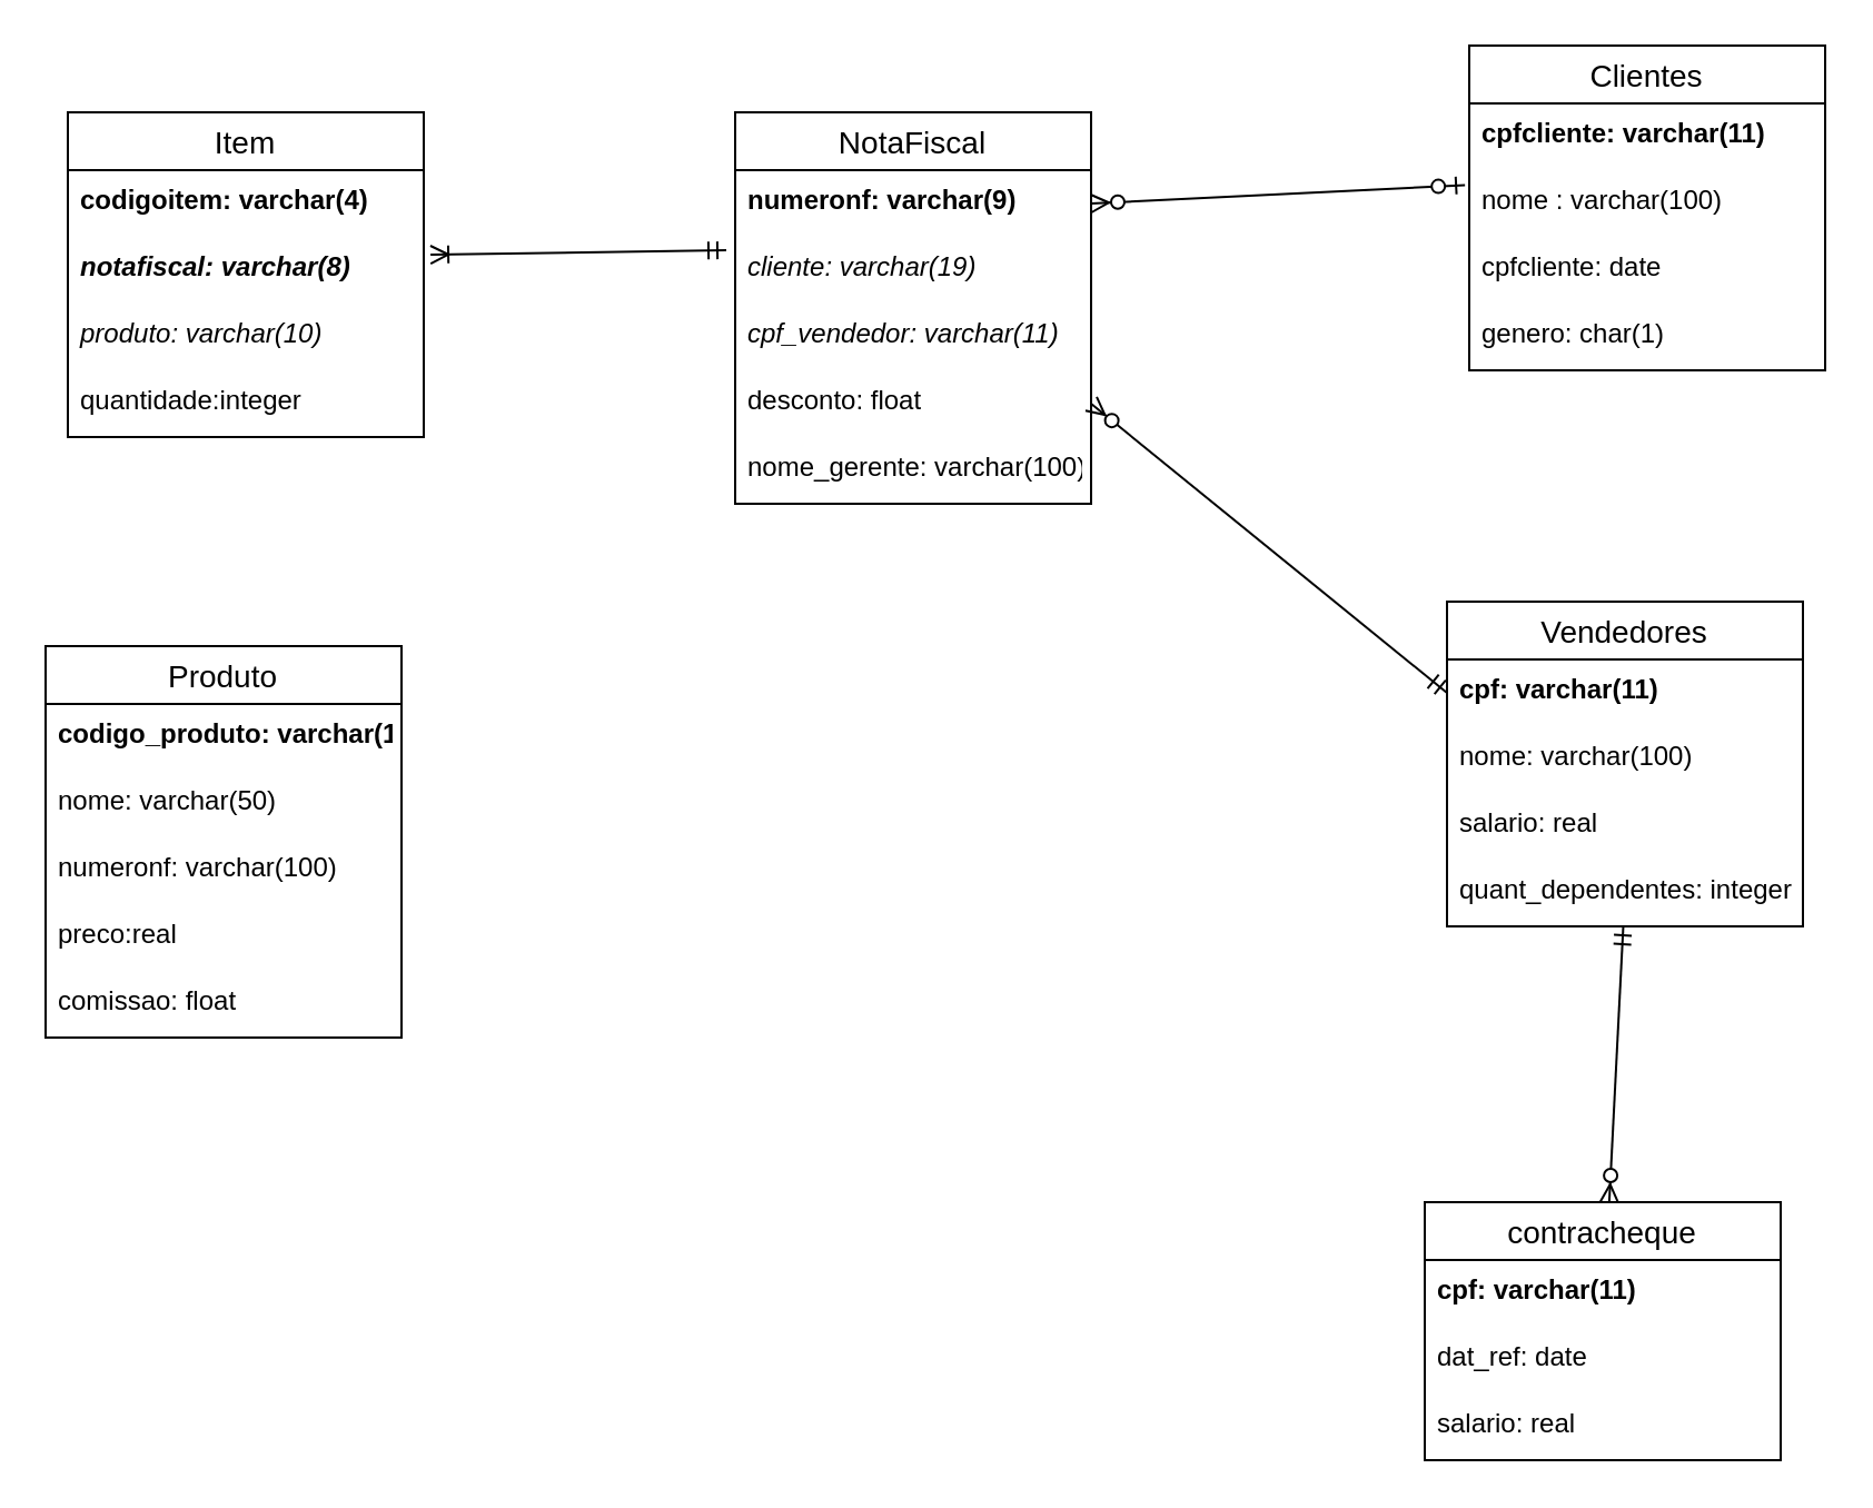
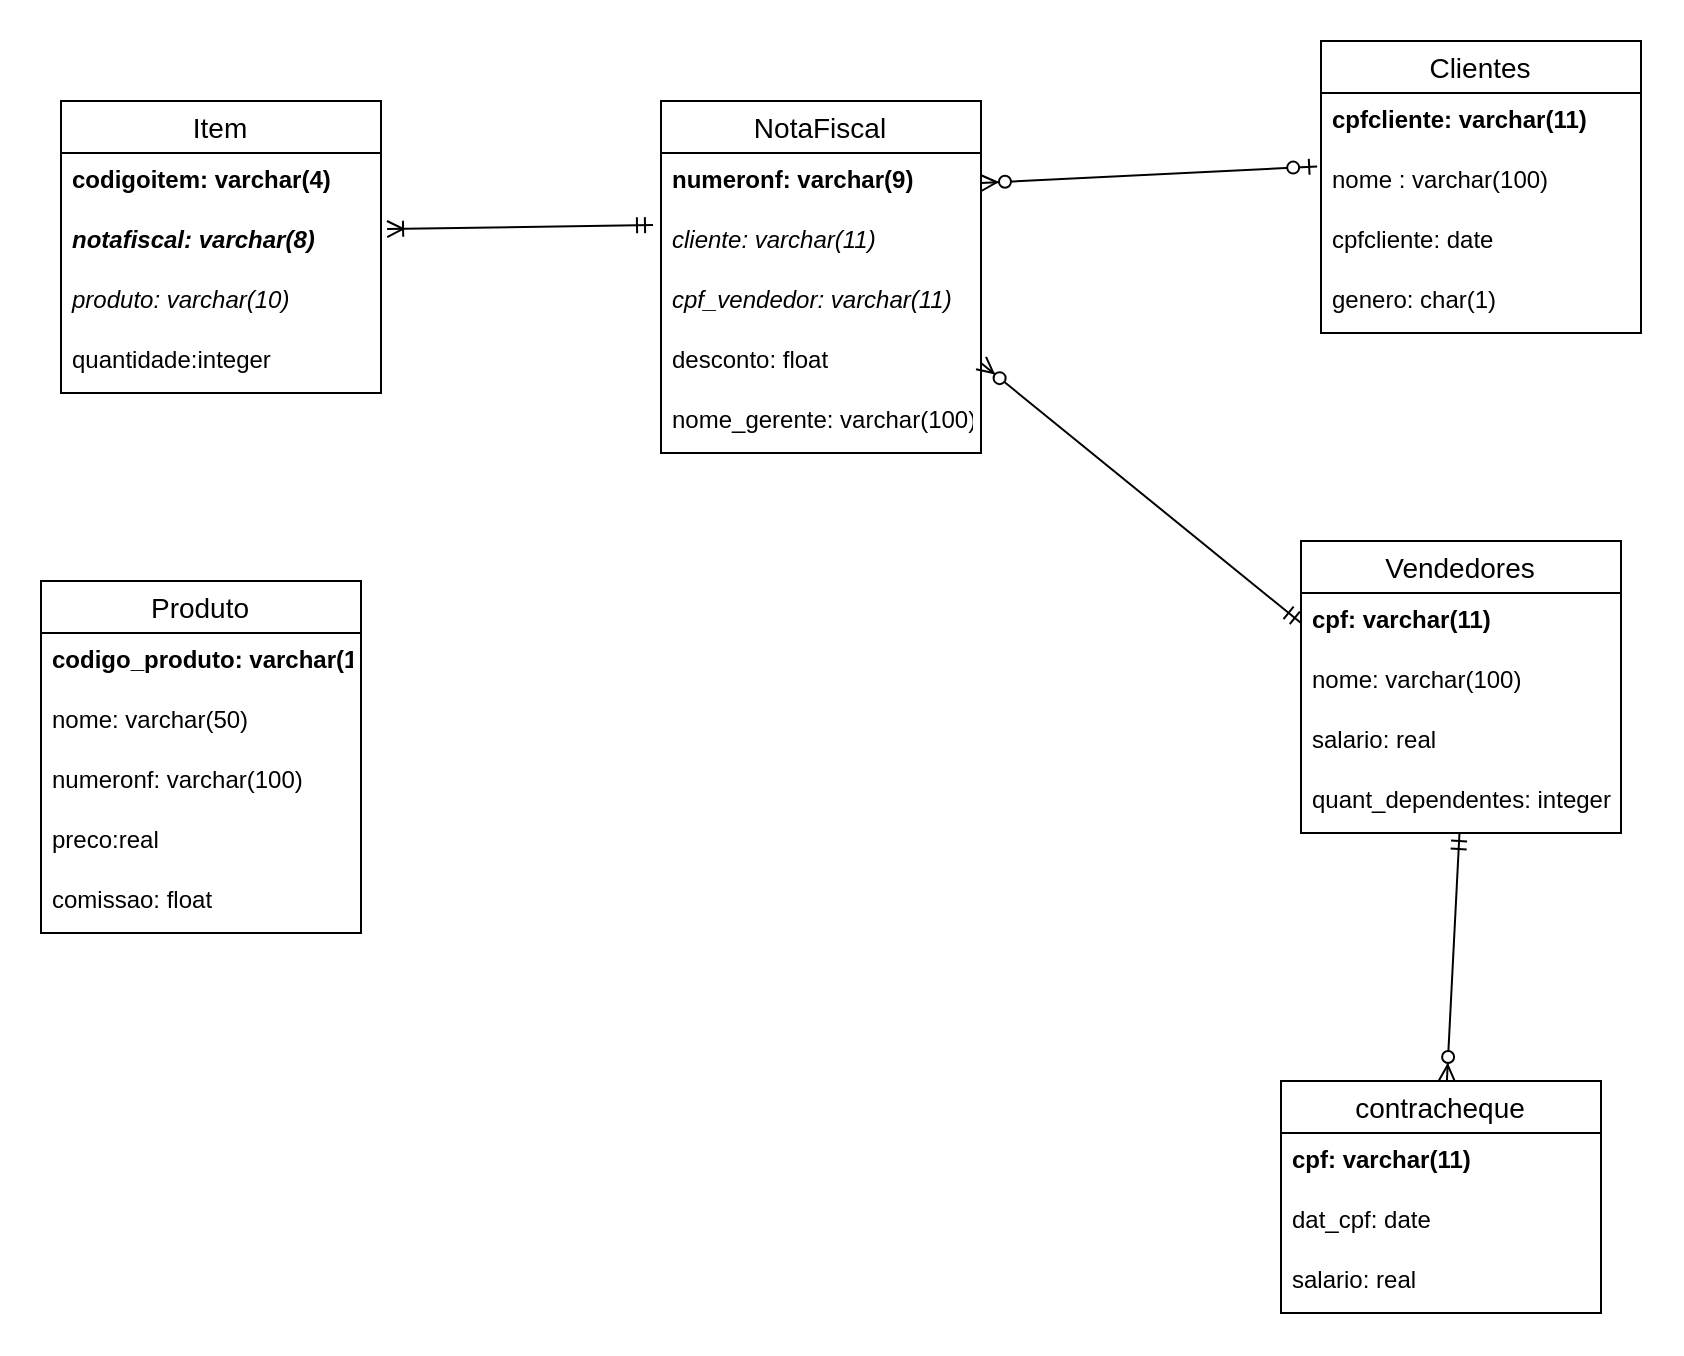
  <mxCell id="0" />
  <mxCell id="1" parent="0" />
  <mxCell id="2" value="Clientes" style="swimlane;fontStyle=0;childLayout=stackLayout;horizontal=1;startSize=26;horizontalStack=0;resizeParent=1;resizeParentMax=0;resizeLast=0;collapsible=1;marginBottom=0;align=center;fontSize=14;" parent="1" vertex="1"><mxGeometry x="660" y="20" width="160" height="146" as="geometry" /></mxCell>
  <mxCell id="3" value="cpfcliente: varchar(11)" style="text;strokeColor=none;fillColor=none;spacingLeft=4;spacingRight=4;overflow=hidden;rotatable=0;points=[[0,0.5],[1,0.5]];portConstraint=eastwest;fontSize=12;fontStyle=1" parent="2" vertex="1"><mxGeometry y="26" width="160" height="30" as="geometry" /></mxCell>
  <mxCell id="4" value="nome : varchar(100)" style="text;strokeColor=none;fillColor=none;spacingLeft=4;spacingRight=4;overflow=hidden;rotatable=0;points=[[0,0.5],[1,0.5]];portConstraint=eastwest;fontSize=12;" parent="2" vertex="1"><mxGeometry y="56" width="160" height="30" as="geometry" /></mxCell>
  <mxCell id="5" value="cpfcliente: date" style="text;strokeColor=none;fillColor=none;spacingLeft=4;spacingRight=4;overflow=hidden;rotatable=0;points=[[0,0.5],[1,0.5]];portConstraint=eastwest;fontSize=12;" parent="2" vertex="1"><mxGeometry y="86" width="160" height="30" as="geometry" /></mxCell>
  <mxCell id="6" value="genero: char(1)" style="text;strokeColor=none;fillColor=none;spacingLeft=4;spacingRight=4;overflow=hidden;rotatable=0;points=[[0,0.5],[1,0.5]];portConstraint=eastwest;fontSize=12;" parent="2" vertex="1"><mxGeometry y="116" width="160" height="30" as="geometry" /></mxCell>
  <mxCell id="7" value="NotaFiscal" style="swimlane;fontStyle=0;childLayout=stackLayout;horizontal=1;startSize=26;horizontalStack=0;resizeParent=1;resizeParentMax=0;resizeLast=0;collapsible=1;marginBottom=0;align=center;fontSize=14;" parent="1" vertex="1"><mxGeometry x="330" y="50" width="160" height="176" as="geometry" /></mxCell>
  <mxCell id="8" value="numeronf: varchar(9)" style="text;strokeColor=none;fillColor=none;spacingLeft=4;spacingRight=4;overflow=hidden;rotatable=0;points=[[0,0.5],[1,0.5]];portConstraint=eastwest;fontSize=12;fontStyle=1" parent="7" vertex="1"><mxGeometry y="26" width="160" height="30" as="geometry" /></mxCell>
- <mxCell id="9" value="cliente: varchar(19)" style="text;strokeColor=none;fillColor=none;spacingLeft=4;spacingRight=4;overflow=hidden;rotatable=0;points=[[0,0.5],[1,0.5]];portConstraint=eastwest;fontSize=12;fontStyle=2" parent="7" vertex="1"><mxGeometry y="56" width="160" height="30" as="geometry" /></mxCell>
+ <mxCell id="9" value="cliente: varchar(11)" style="text;strokeColor=none;fillColor=none;spacingLeft=4;spacingRight=4;overflow=hidden;rotatable=0;points=[[0,0.5],[1,0.5]];portConstraint=eastwest;fontSize=12;fontStyle=2" parent="7" vertex="1"><mxGeometry y="56" width="160" height="30" as="geometry" /></mxCell>
  <mxCell id="10" value="cpf_vendedor: varchar(11)" style="text;strokeColor=none;fillColor=none;spacingLeft=4;spacingRight=4;overflow=hidden;rotatable=0;points=[[0,0.5],[1,0.5]];portConstraint=eastwest;fontSize=12;fontStyle=2" parent="7" vertex="1"><mxGeometry y="86" width="160" height="30" as="geometry" /></mxCell>
  <mxCell id="11" value="desconto: float" style="text;strokeColor=none;fillColor=none;spacingLeft=4;spacingRight=4;overflow=hidden;rotatable=0;points=[[0,0.5],[1,0.5]];portConstraint=eastwest;fontSize=12;" vertex="1" parent="7"><mxGeometry y="116" width="160" height="30" as="geometry" /></mxCell>
  <mxCell id="12" value="nome_gerente: varchar(100)" style="text;strokeColor=none;fillColor=none;spacingLeft=4;spacingRight=4;overflow=hidden;rotatable=0;points=[[0,0.5],[1,0.5]];portConstraint=eastwest;fontSize=12;" vertex="1" parent="7"><mxGeometry y="146" width="160" height="30" as="geometry" /></mxCell>
  <mxCell id="13" value="Item" style="swimlane;fontStyle=0;childLayout=stackLayout;horizontal=1;startSize=26;horizontalStack=0;resizeParent=1;resizeParentMax=0;resizeLast=0;collapsible=1;marginBottom=0;align=center;fontSize=14;" parent="1" vertex="1"><mxGeometry x="30" y="50" width="160" height="146" as="geometry" /></mxCell>
  <mxCell id="14" value="codigoitem: varchar(4)" style="text;strokeColor=none;fillColor=none;spacingLeft=4;spacingRight=4;overflow=hidden;rotatable=0;points=[[0,0.5],[1,0.5]];portConstraint=eastwest;fontSize=12;fontStyle=1" parent="13" vertex="1"><mxGeometry y="26" width="160" height="30" as="geometry" /></mxCell>
  <mxCell id="15" value="notafiscal: varchar(8)" style="text;strokeColor=none;fillColor=none;spacingLeft=4;spacingRight=4;overflow=hidden;rotatable=0;points=[[0,0.5],[1,0.5]];portConstraint=eastwest;fontSize=12;fontStyle=3" parent="13" vertex="1"><mxGeometry y="56" width="160" height="30" as="geometry" /></mxCell>
  <mxCell id="16" value="produto: varchar(10)" style="text;strokeColor=none;fillColor=none;spacingLeft=4;spacingRight=4;overflow=hidden;rotatable=0;points=[[0,0.5],[1,0.5]];portConstraint=eastwest;fontSize=12;fontStyle=2" parent="13" vertex="1"><mxGeometry y="86" width="160" height="30" as="geometry" /></mxCell>
  <mxCell id="17" value="quantidade:integer" style="text;strokeColor=none;fillColor=none;spacingLeft=4;spacingRight=4;overflow=hidden;rotatable=0;points=[[0,0.5],[1,0.5]];portConstraint=eastwest;fontSize=12;" parent="13" vertex="1"><mxGeometry y="116" width="160" height="30" as="geometry" /></mxCell>
  <mxCell id="18" value="contracheque" style="swimlane;fontStyle=0;childLayout=stackLayout;horizontal=1;startSize=26;horizontalStack=0;resizeParent=1;resizeParentMax=0;resizeLast=0;collapsible=1;marginBottom=0;align=center;fontSize=14;" parent="1" vertex="1"><mxGeometry x="640" y="540" width="160" height="116" as="geometry" /></mxCell>
  <mxCell id="19" value="cpf: varchar(11)" style="text;strokeColor=none;fillColor=none;spacingLeft=4;spacingRight=4;overflow=hidden;rotatable=0;points=[[0,0.5],[1,0.5]];portConstraint=eastwest;fontSize=12;fontStyle=1" parent="18" vertex="1"><mxGeometry y="26" width="160" height="30" as="geometry" /></mxCell>
- <mxCell id="20" value="dat_ref: date" style="text;strokeColor=none;fillColor=none;spacingLeft=4;spacingRight=4;overflow=hidden;rotatable=0;points=[[0,0.5],[1,0.5]];portConstraint=eastwest;fontSize=12;" parent="18" vertex="1"><mxGeometry y="56" width="160" height="30" as="geometry" /></mxCell>
+ <mxCell id="20" value="dat_cpf: date" style="text;strokeColor=none;fillColor=none;spacingLeft=4;spacingRight=4;overflow=hidden;rotatable=0;points=[[0,0.5],[1,0.5]];portConstraint=eastwest;fontSize=12;" parent="18" vertex="1"><mxGeometry y="56" width="160" height="30" as="geometry" /></mxCell>
  <mxCell id="21" value="salario: real" style="text;strokeColor=none;fillColor=none;spacingLeft=4;spacingRight=4;overflow=hidden;rotatable=0;points=[[0,0.5],[1,0.5]];portConstraint=eastwest;fontSize=12;" parent="18" vertex="1"><mxGeometry y="86" width="160" height="30" as="geometry" /></mxCell>
  <mxCell id="22" value="Produto" style="swimlane;fontStyle=0;childLayout=stackLayout;horizontal=1;startSize=26;horizontalStack=0;resizeParent=1;resizeParentMax=0;resizeLast=0;collapsible=1;marginBottom=0;align=center;fontSize=14;" parent="1" vertex="1"><mxGeometry x="20" y="290" width="160" height="176" as="geometry" /></mxCell>
  <mxCell id="23" value="codigo_produto: varchar(10)" style="text;strokeColor=none;fillColor=none;spacingLeft=4;spacingRight=4;overflow=hidden;rotatable=0;points=[[0,0.5],[1,0.5]];portConstraint=eastwest;fontSize=12;fontStyle=1" parent="22" vertex="1"><mxGeometry y="26" width="160" height="30" as="geometry" /></mxCell>
  <mxCell id="24" value="nome: varchar(50)" style="text;strokeColor=none;fillColor=none;spacingLeft=4;spacingRight=4;overflow=hidden;rotatable=0;points=[[0,0.5],[1,0.5]];portConstraint=eastwest;fontSize=12;" parent="22" vertex="1"><mxGeometry y="56" width="160" height="30" as="geometry" /></mxCell>
  <mxCell id="25" value="numeronf: varchar(100)" style="text;strokeColor=none;fillColor=none;spacingLeft=4;spacingRight=4;overflow=hidden;rotatable=0;points=[[0,0.5],[1,0.5]];portConstraint=eastwest;fontSize=12;" parent="22" vertex="1"><mxGeometry y="86" width="160" height="30" as="geometry" /></mxCell>
  <mxCell id="26" value="preco:real" style="text;strokeColor=none;fillColor=none;spacingLeft=4;spacingRight=4;overflow=hidden;rotatable=0;points=[[0,0.5],[1,0.5]];portConstraint=eastwest;fontSize=12;" parent="22" vertex="1"><mxGeometry y="116" width="160" height="30" as="geometry" /></mxCell>
  <mxCell id="27" value="comissao: float" style="text;strokeColor=none;fillColor=none;spacingLeft=4;spacingRight=4;overflow=hidden;rotatable=0;points=[[0,0.5],[1,0.5]];portConstraint=eastwest;fontSize=12;" parent="22" vertex="1"><mxGeometry y="146" width="160" height="30" as="geometry" /></mxCell>
  <mxCell id="28" value="Vendedores" style="swimlane;fontStyle=0;childLayout=stackLayout;horizontal=1;startSize=26;horizontalStack=0;resizeParent=1;resizeParentMax=0;resizeLast=0;collapsible=1;marginBottom=0;align=center;fontSize=14;" parent="1" vertex="1"><mxGeometry x="650" y="270" width="160" height="146" as="geometry" /></mxCell>
  <mxCell id="29" value="cpf: varchar(11)" style="text;strokeColor=none;fillColor=none;spacingLeft=4;spacingRight=4;overflow=hidden;rotatable=0;points=[[0,0.5],[1,0.5]];portConstraint=eastwest;fontSize=12;fontStyle=1" parent="28" vertex="1"><mxGeometry y="26" width="160" height="30" as="geometry" /></mxCell>
  <mxCell id="30" value="nome: varchar(100)" style="text;strokeColor=none;fillColor=none;spacingLeft=4;spacingRight=4;overflow=hidden;rotatable=0;points=[[0,0.5],[1,0.5]];portConstraint=eastwest;fontSize=12;" parent="28" vertex="1"><mxGeometry y="56" width="160" height="30" as="geometry" /></mxCell>
  <mxCell id="31" value="salario: real" style="text;strokeColor=none;fillColor=none;spacingLeft=4;spacingRight=4;overflow=hidden;rotatable=0;points=[[0,0.5],[1,0.5]];portConstraint=eastwest;fontSize=12;" parent="28" vertex="1"><mxGeometry y="86" width="160" height="30" as="geometry" /></mxCell>
  <mxCell id="32" value="quant_dependentes: integer" style="text;strokeColor=none;fillColor=none;spacingLeft=4;spacingRight=4;overflow=hidden;rotatable=0;points=[[0,0.5],[1,0.5]];portConstraint=eastwest;fontSize=12;" vertex="1" parent="28"><mxGeometry y="116" width="160" height="30" as="geometry" /></mxCell>
  <mxCell id="33" value="" style="fontSize=12;html=1;endArrow=ERoneToMany;endFill=0;exitX=-0.025;exitY=0.2;exitDx=0;exitDy=0;exitPerimeter=0;startArrow=ERmandOne;startFill=0;entryX=1.019;entryY=0.267;entryDx=0;entryDy=0;entryPerimeter=0;" parent="1" source="9" target="15" edge="1"><mxGeometry width="100" height="100" relative="1" as="geometry"><mxPoint x="280" y="270.01" as="sourcePoint" /><mxPoint x="273.92" y="160" as="targetPoint" /></mxGeometry></mxCell>
  <mxCell id="34" value="" style="fontSize=12;html=1;endArrow=ERzeroToMany;endFill=1;exitX=0;exitY=0.5;exitDx=0;exitDy=0;startArrow=ERmandOne;startFill=0;entryX=1;entryY=0.5;entryDx=0;entryDy=0;" parent="1" source="29" target="11" edge="1"><mxGeometry width="100" height="100" relative="1" as="geometry"><mxPoint x="260" y="200" as="sourcePoint" /><mxPoint x="268" y="321.99" as="targetPoint" /></mxGeometry></mxCell>
  <mxCell id="35" value="" style="fontSize=12;html=1;endArrow=ERzeroToMany;endFill=1;startArrow=ERzeroToOne;startFill=1;entryX=1;entryY=0.5;entryDx=0;entryDy=0;exitX=-0.012;exitY=0.224;exitDx=0;exitDy=0;exitPerimeter=0;" parent="1" source="4" target="8" edge="1"><mxGeometry width="100" height="100" relative="1" as="geometry"><mxPoint x="450" y="91" as="sourcePoint" /><mxPoint x="563.04" y="220" as="targetPoint" /></mxGeometry></mxCell>
  <mxCell id="36" value="" style="fontSize=12;html=1;endArrow=ERzeroToMany;endFill=1;startArrow=ERmandOne;startFill=0;" edge="1" parent="1" source="32" target="18"><mxGeometry width="100" height="100" relative="1" as="geometry"><mxPoint x="720" y="440" as="sourcePoint" /><mxPoint x="460" y="416" as="targetPoint" /></mxGeometry></mxCell>
